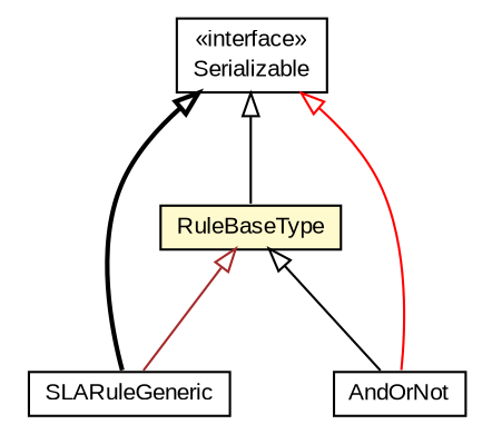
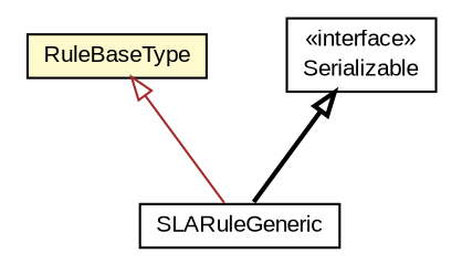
  digraph {
    nodesep=0.25
    ranksep=0.5
    node [fontcolor=black fontname=arial fontsize=10.0 shape=plaintext]
    edge [arrowtail=empty color=black dir=back fontname=arial fontsize=10 headport=p labelfontname=arial labelfontsize=10 style=solid tailport=p]
    n1 [label=<<table title="org.miloss.fgsms.services.interfaces.policyconfiguration.SLARuleGeneric" border="0" cellborder="1" cellspacing="0" cellpadding="2" port="p" href="./SLARuleGeneric.html"> 		<tr><td><table border="0" cellspacing="0" cellpadding="1"> <tr><td align="center" balign="center"> SLARuleGeneric </td></tr> 		</table></td></tr> 		</table>>]
    n2 [label=<<table title="org.miloss.fgsms.services.interfaces.policyconfiguration.RuleBaseType" border="0" cellborder="1" cellspacing="0" cellpadding="2" port="p" bgcolor="lemonChiffon" href="./RuleBaseType.html"> 		<tr><td><table border="0" cellspacing="0" cellpadding="1"> <tr><td align="center" balign="center"> RuleBaseType </td></tr> 		</table></td></tr> 		</table>>]
-   n3 [label=<<table title="org.miloss.fgsms.services.interfaces.policyconfiguration.AndOrNot" border="0" cellborder="1" cellspacing="0" cellpadding="2" port="p" href="./AndOrNot.html"> 		<tr><td><table border="0" cellspacing="0" cellpadding="1"> <tr><td align="center" balign="center"> AndOrNot </td></tr> 		</table></td></tr> 		</table>>]
    n4 [label=<<table title="java.io.Serializable" border="0" cellborder="1" cellspacing="0" cellpadding="2" port="p" href="http://java.sun.com/j2se/1.4.2/docs/api/java/io/Serializable.html"> 		<tr><td><table border="0" cellspacing="0" cellpadding="1"> <tr><td align="center" balign="center"> &#171;interface&#187; </td></tr> <tr><td align="center" balign="center"> Serializable </td></tr> 		</table></td></tr> 		</table>>]
    n2 -> n1 [color=brown]
-   n2 -> n3
    n4 -> n1 [style=bold]
-   n4 -> n2
-   n4 -> n3 [color=red]
  }
